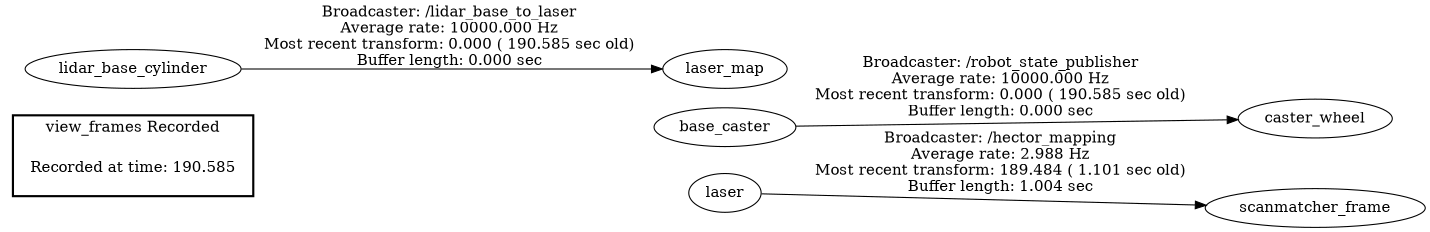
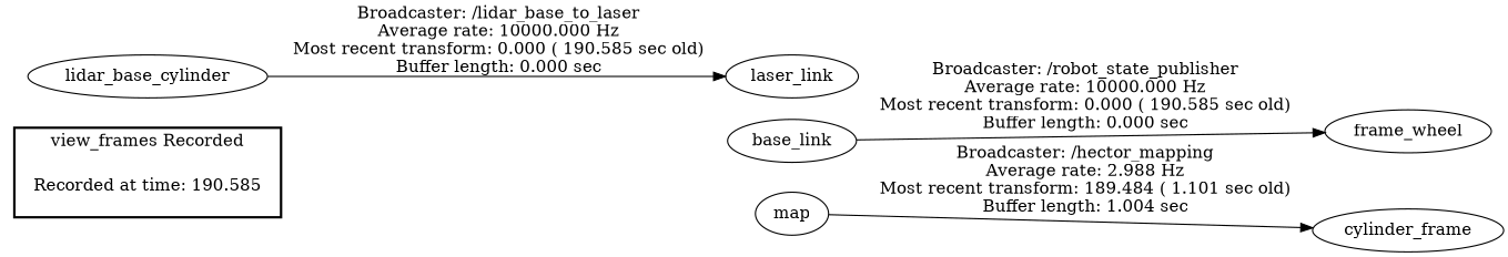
  digraph {
    rankdir=LR
    "Recorded at time: 190.585" [shape=plaintext]
-   base_link [label=base_caster]
-   map [label=laser]
-   caster_wheel
+   base_link
+   map
+   caster_wheel [label=frame_wheel]
    lidar_base_cylinder
-   laser_link [label=laser_map]
-   scanmatcher_frame
+   laser_link
+   scanmatcher_frame [label=cylinder_frame]
    subgraph cluster_1 {
      color=black
      label="view_frames Recorded"
      style=bold
      "Recorded at time: 190.585"
    }
    "Recorded at time: 190.585" -> base_link [style=invis]
    "Recorded at time: 190.585" -> map [style=invis]
    base_link -> caster_wheel [label="Broadcaster: /robot_state_publisher\nAverage rate: 10000.000 Hz\nMost recent transform: 0.000 ( 190.585 sec old)\nBuffer length: 0.000 sec\n"]
    map -> scanmatcher_frame [label="Broadcaster: /hector_mapping\nAverage rate: 2.988 Hz\nMost recent transform: 189.484 ( 1.101 sec old)\nBuffer length: 1.004 sec\n"]
    lidar_base_cylinder -> laser_link [label="Broadcaster: /lidar_base_to_laser\nAverage rate: 10000.000 Hz\nMost recent transform: 0.000 ( 190.585 sec old)\nBuffer length: 0.000 sec\n"]
  }
